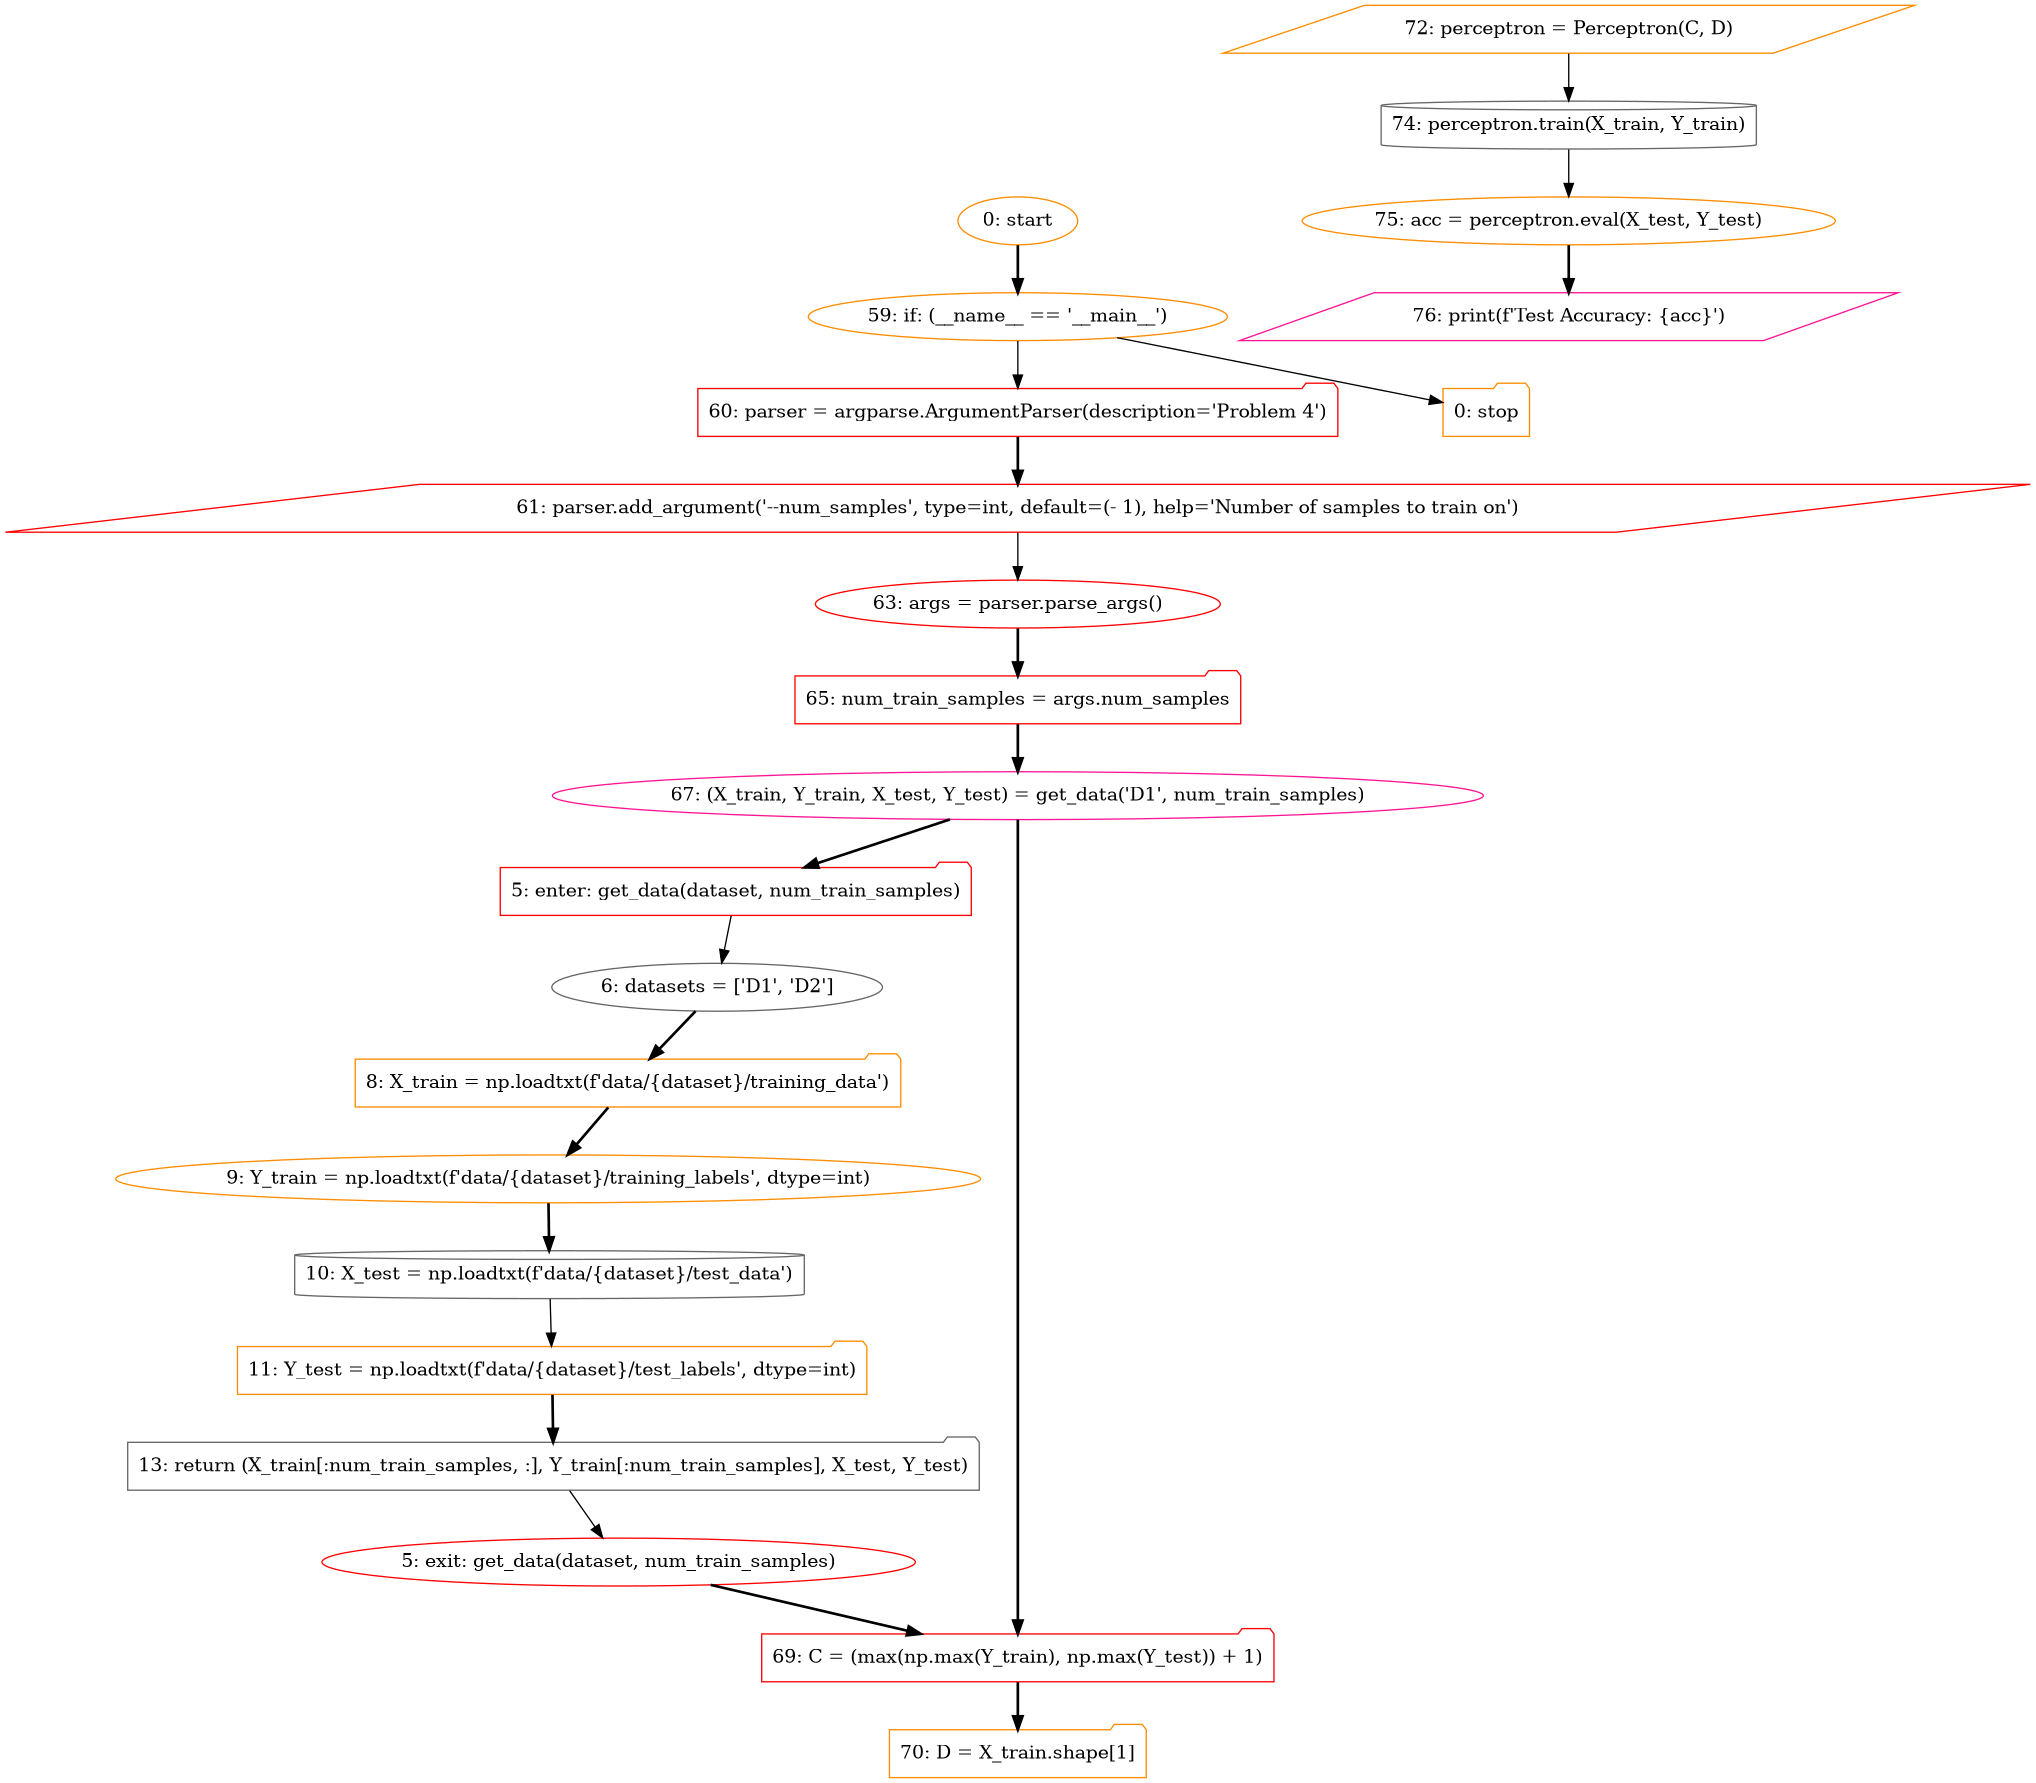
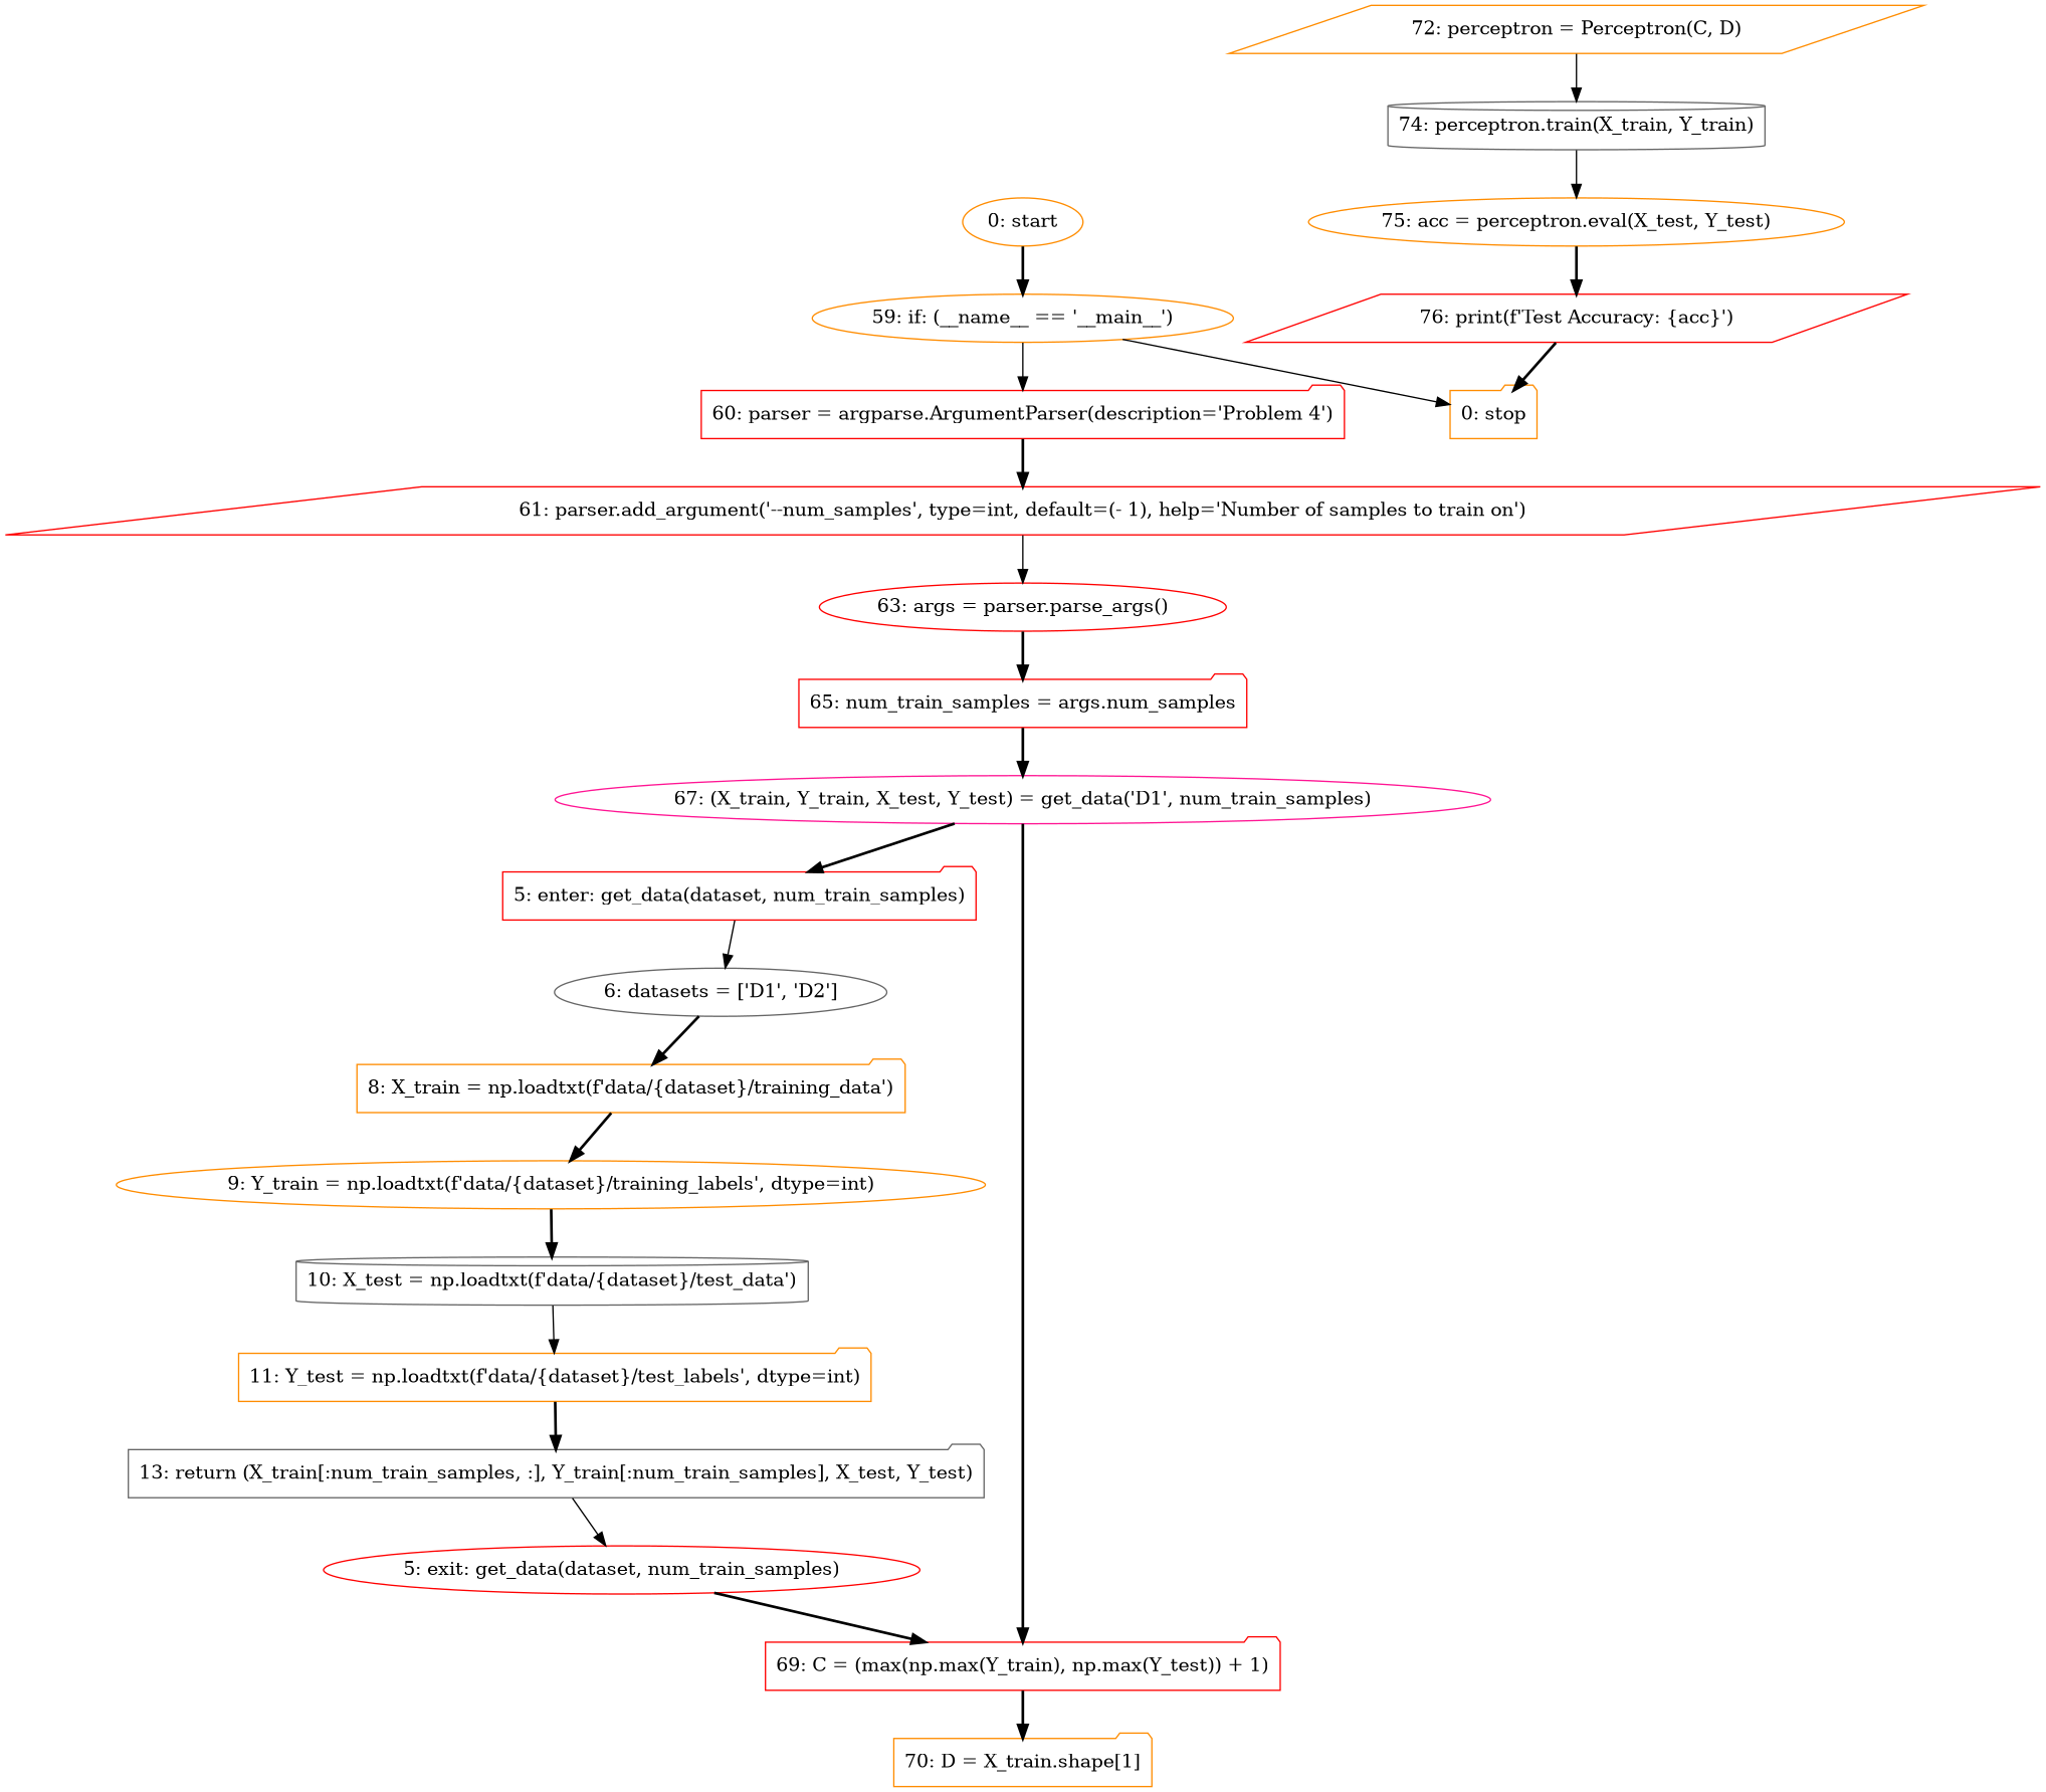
  strict digraph {
    node [color=darkorange shape=folder]
    edge [style=bold]
    n1 [label="0: start" shape=ellipse]
    n2 [label="59: if: (__name__ == '__main__')" shape=ellipse]
    n3 [color=red label="60: parser = argparse.ArgumentParser(description='Problem 4')"]
    n4 [label="0: stop"]
    n5 [color=red label="61: parser.add_argument('--num_samples', type=int, default=(- 1), help='Number of samples to train on')" shape=parallelogram]
    n6 [color=red label="63: args = parser.parse_args()" shape=ellipse]
    n7 [color=red label="5: enter: get_data(dataset, num_train_samples)"]
    n8 [color=gray40 label="6: datasets = ['D1', 'D2']" shape=ellipse]
    n9 [label="8: X_train = np.loadtxt(f'data/{dataset}/training_data')"]
    n10 [label="9: Y_train = np.loadtxt(f'data/{dataset}/training_labels', dtype=int)" shape=ellipse]
    n11 [color=gray40 label="10: X_test = np.loadtxt(f'data/{dataset}/test_data')" shape=cylinder]
    n12 [color=deeppink label="67: (X_train, Y_train, X_test, Y_test) = get_data('D1', num_train_samples)" shape=ellipse]
    n13 [color=red label="69: C = (max(np.max(Y_train), np.max(Y_test)) + 1)"]
    n14 [label="70: D = X_train.shape[1]"]
    n15 [label="72: perceptron = Perceptron(C, D)" shape=parallelogram]
    n16 [color=gray40 label="74: perceptron.train(X_train, Y_train)" shape=cylinder]
    n17 [color=red label="5: exit: get_data(dataset, num_train_samples)" shape=ellipse]
    n18 [color=gray40 label="13: return (X_train[:num_train_samples, :], Y_train[:num_train_samples], X_test, Y_test)"]
    n19 [label="11: Y_test = np.loadtxt(f'data/{dataset}/test_labels', dtype=int)"]
    n20 [color=red label="65: num_train_samples = args.num_samples"]
    n21 [label="75: acc = perceptron.eval(X_test, Y_test)" shape=ellipse]
-   n22 [color=deeppink label="76: print(f'Test Accuracy: {acc}')" shape=parallelogram]
+   n22 [color=red label="76: print(f'Test Accuracy: {acc}')" shape=parallelogram]
    n1 -> n2
    n2 -> n3 [style=solid]
    n2 -> n4 [style=solid]
    n3 -> n5
    n5 -> n6 [style=solid]
    n6 -> n20
    n7 -> n8 [style=solid]
    n8 -> n9
    n9 -> n10
    n10 -> n11
    n11 -> n19 [style=solid]
    n12 -> n7
    n12 -> n13 [weight=100]
    n13 -> n14
    n15 -> n16 [style=solid]
    n16 -> n21 [style=solid]
    n17 -> n13
    n18 -> n17 [style=solid]
    n19 -> n18
    n20 -> n12
    n21 -> n22
+   n22 -> n4
  }
